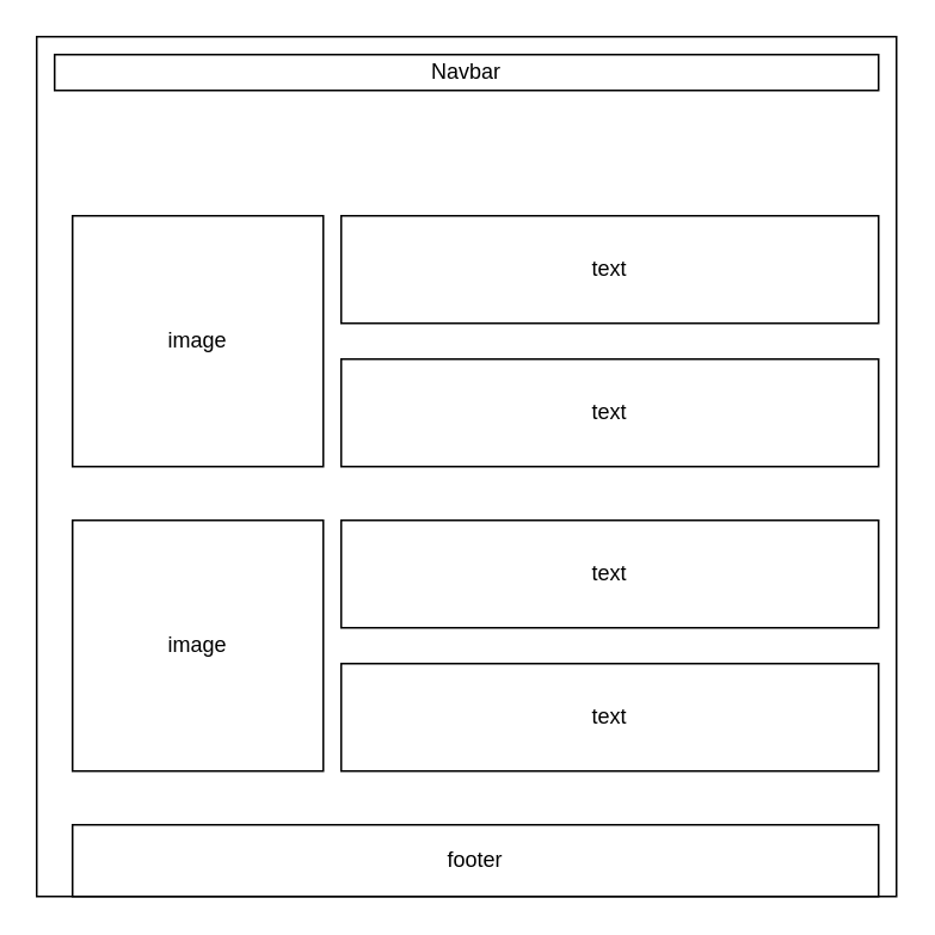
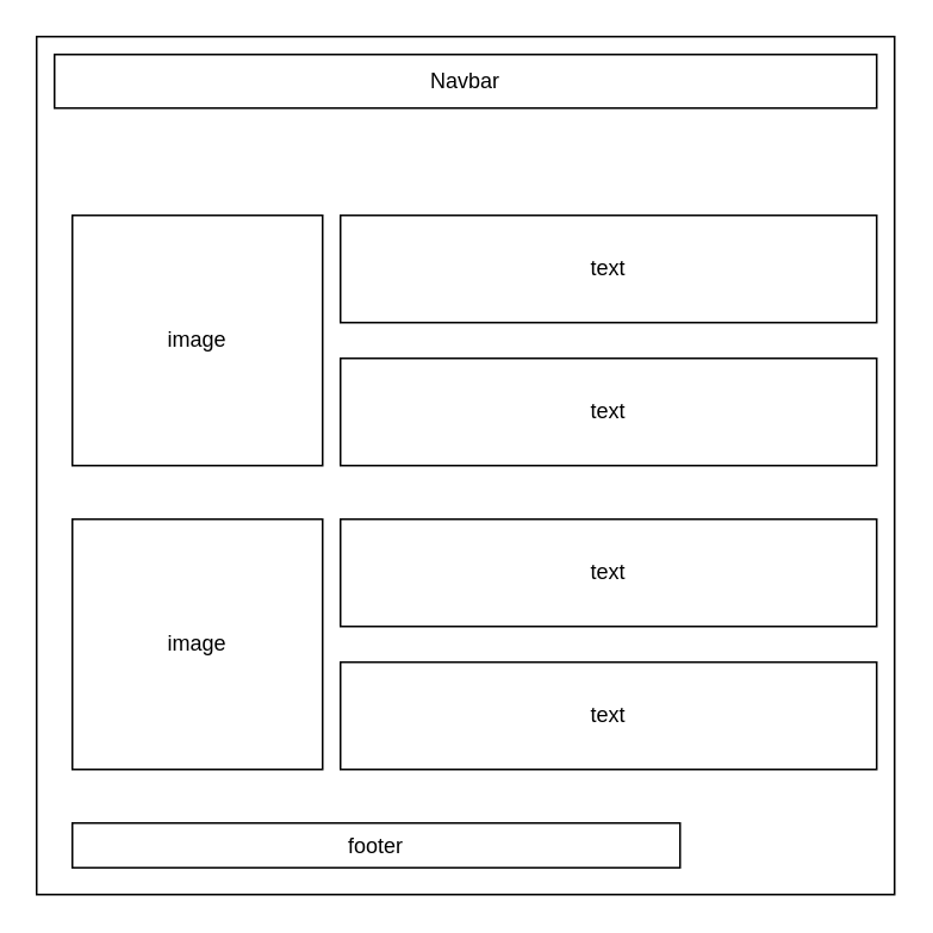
  <mxCell id="0" />
  <mxCell id="1" parent="0" />
  <mxCell id="2" value="" style="whiteSpace=wrap;html=1;aspect=fixed;" vertex="1" parent="1"><mxGeometry x="20" y="20" width="480" height="480" as="geometry" /></mxCell>
- <mxCell id="3" value="Navbar" style="rounded=0;whiteSpace=wrap;html=1;" vertex="1" parent="1"><mxGeometry x="30" y="30" width="460" height="20" as="geometry" /></mxCell>
+ <mxCell id="3" value="Navbar" style="rounded=0;whiteSpace=wrap;html=1;" vertex="1" parent="1"><mxGeometry x="30" y="30" width="460" height="30" as="geometry" /></mxCell>
  <mxCell id="4" value="image" style="whiteSpace=wrap;html=1;aspect=fixed;" vertex="1" parent="1"><mxGeometry x="40" y="120" width="140" height="140" as="geometry" /></mxCell>
  <mxCell id="5" value="text" style="rounded=0;whiteSpace=wrap;html=1;" vertex="1" parent="1"><mxGeometry x="190" y="120" width="300" height="60" as="geometry" /></mxCell>
  <mxCell id="6" value="text" style="rounded=0;whiteSpace=wrap;html=1;" vertex="1" parent="1"><mxGeometry x="190" y="200" width="300" height="60" as="geometry" /></mxCell>
  <mxCell id="7" value="image" style="whiteSpace=wrap;html=1;aspect=fixed;" vertex="1" parent="1"><mxGeometry x="40" y="290" width="140" height="140" as="geometry" /></mxCell>
  <mxCell id="8" value="text" style="rounded=0;whiteSpace=wrap;html=1;" vertex="1" parent="1"><mxGeometry x="190" y="290" width="300" height="60" as="geometry" /></mxCell>
  <mxCell id="9" value="text" style="rounded=0;whiteSpace=wrap;html=1;" vertex="1" parent="1"><mxGeometry x="190" y="370" width="300" height="60" as="geometry" /></mxCell>
- <mxCell id="10" value="footer" style="rounded=0;whiteSpace=wrap;html=1;" vertex="1" parent="1"><mxGeometry x="40" y="460" width="450" height="40" as="geometry" /></mxCell>
+ <mxCell id="10" value="footer" style="rounded=0;whiteSpace=wrap;html=1;" vertex="1" parent="1"><mxGeometry x="40" y="460" width="340" height="25" as="geometry" /></mxCell>
